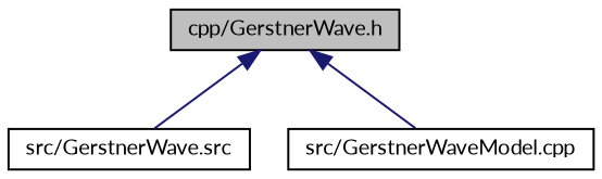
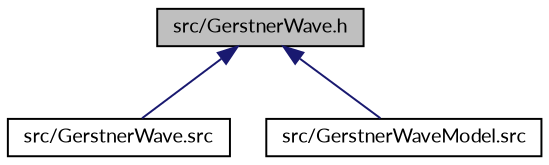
  digraph {
    fontname=Lato
    node [color=black fillcolor=white fontname=Lato fontsize=10 shape=record style=filled]
    edge [color=midnightblue dir=back fontname=Lato fontsize=10 labelfontname=Helvetica labelfontsize=10 style=solid]
-   n1 [fillcolor=grey75 fontcolor=black height=0.2 label="cpp/GerstnerWave.h" width=0.4]
+   n1 [fillcolor=grey75 fontcolor=black height=0.2 label="src/GerstnerWave.h" width=0.4]
    n2 [height=0.2 label="src/GerstnerWave.src" width=0.4]
-   n3 [height=0.2 label="src/GerstnerWaveModel.cpp" width=0.4]
+   n3 [height=0.2 label="src/GerstnerWaveModel.src" width=0.4]
    n1 -> n2
    n1 -> n3
  }
